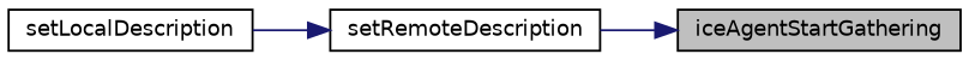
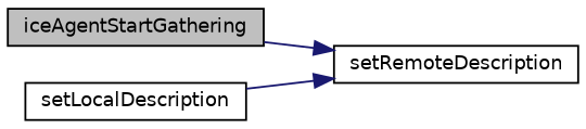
  digraph {
    rankdir=RL
    node [color=black fillcolor=white fontname=Helvetica fontsize=10 shape=record style=filled]
    edge [color=midnightblue dir=back fontname=Helvetica fontsize=10 labelfontname=Helvetica labelfontsize=10 style=solid]
    n1 [fillcolor=grey75 fontcolor=black height=0.2 label=iceAgentStartGathering width=0.4]
    n2 [height=0.2 label=setRemoteDescription width=0.4]
    n3 [height=0.2 label=setLocalDescription width=0.4]
-   n1 -> n2
+   n2 -> n1
    n2 -> n3
  }
